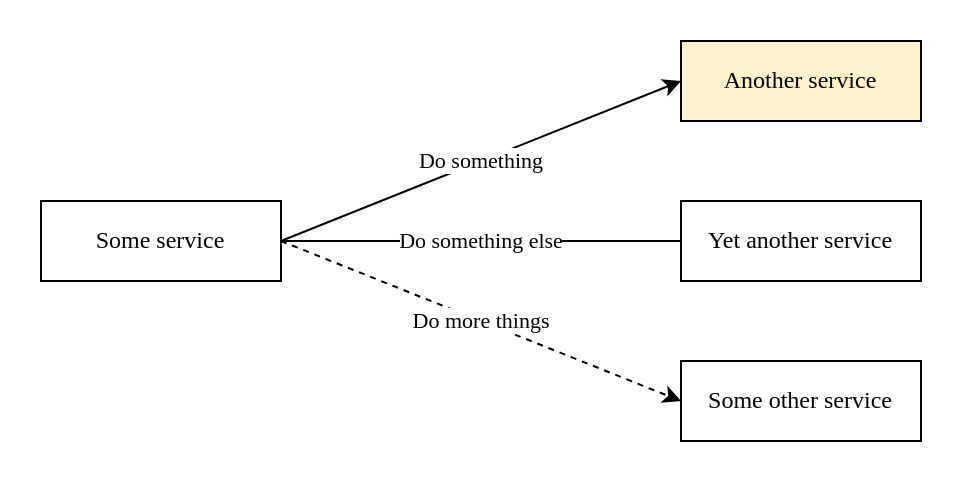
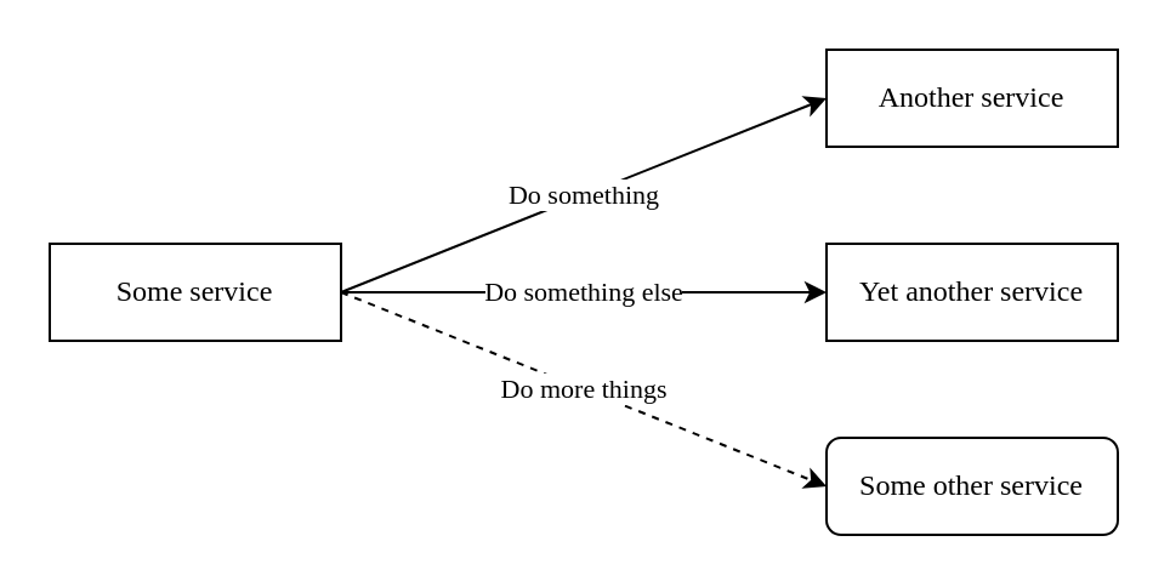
  <mxCell id="0" />
  <mxCell id="1" parent="0" />
  <mxCell id="2" value="Some service" style="rounded=0;whiteSpace=wrap;html=1;fontFamily=Ubuntu;" parent="1" vertex="1"><mxGeometry x="20" y="100" width="120" height="40" as="geometry" /></mxCell>
  <mxCell id="3" value="Yet another service" style="rounded=0;whiteSpace=wrap;html=1;fontFamily=Ubuntu;" parent="1" vertex="1"><mxGeometry x="340" y="100" width="120" height="40" as="geometry" /></mxCell>
- <mxCell id="4" value="Another service" style="rounded=0;whiteSpace=wrap;html=1;fontFamily=Ubuntu;fillColor=#fff2cc;" parent="1" vertex="1"><mxGeometry x="340" y="20" width="120" height="40" as="geometry" /></mxCell>
- <mxCell id="5" value="Some other service" style="rounded=0;whiteSpace=wrap;html=1;fontFamily=Ubuntu;" parent="1" vertex="1"><mxGeometry x="340" y="180" width="120" height="40" as="geometry" /></mxCell>
+ <mxCell id="4" value="Another service" style="rounded=0;whiteSpace=wrap;html=1;fontFamily=Ubuntu;" parent="1" vertex="1"><mxGeometry x="340" y="20" width="120" height="40" as="geometry" /></mxCell>
+ <mxCell id="5" value="Some other service" style="whiteSpace=wrap;html=1;fontFamily=Ubuntu;rounded=1;" parent="1" vertex="1"><mxGeometry x="340" y="180" width="120" height="40" as="geometry" /></mxCell>
  <mxCell id="6" value="Do something" style="endArrow=classic;html=1;fontFamily=Ubuntu;exitX=1;exitY=0.5;exitDx=0;exitDy=0;entryX=0;entryY=0.5;entryDx=0;entryDy=0;" parent="1" source="2" target="4" edge="1"><mxGeometry width="50" height="50" relative="1" as="geometry"><mxPoint x="50" y="280" as="sourcePoint" /><mxPoint x="100" y="230" as="targetPoint" /></mxGeometry></mxCell>
- <mxCell id="7" value="Do something else" style="endArrow=none;html=1;fontFamily=Ubuntu;exitX=1;exitY=0.5;exitDx=0;exitDy=0;entryX=0;entryY=0.5;entryDx=0;entryDy=0;" parent="1" source="2" target="3" edge="1"><mxGeometry width="50" height="50" relative="1" as="geometry"><mxPoint x="210" y="280" as="sourcePoint" /><mxPoint x="260" y="230" as="targetPoint" /></mxGeometry></mxCell>
+ <mxCell id="7" value="Do something else" style="endArrow=classic;html=1;fontFamily=Ubuntu;exitX=1;exitY=0.5;exitDx=0;exitDy=0;entryX=0;entryY=0.5;entryDx=0;entryDy=0;" parent="1" source="2" target="3" edge="1"><mxGeometry width="50" height="50" relative="1" as="geometry"><mxPoint x="210" y="280" as="sourcePoint" /><mxPoint x="260" y="230" as="targetPoint" /></mxGeometry></mxCell>
  <mxCell id="8" value="Do more things" style="endArrow=classic;html=1;fontFamily=Ubuntu;exitX=1;exitY=0.5;exitDx=0;exitDy=0;entryX=0;entryY=0.5;entryDx=0;entryDy=0;dashed=1;" parent="1" source="2" target="5" edge="1"><mxGeometry width="50" height="50" relative="1" as="geometry"><mxPoint x="160" y="290" as="sourcePoint" /><mxPoint x="210" y="240" as="targetPoint" /></mxGeometry></mxCell>
